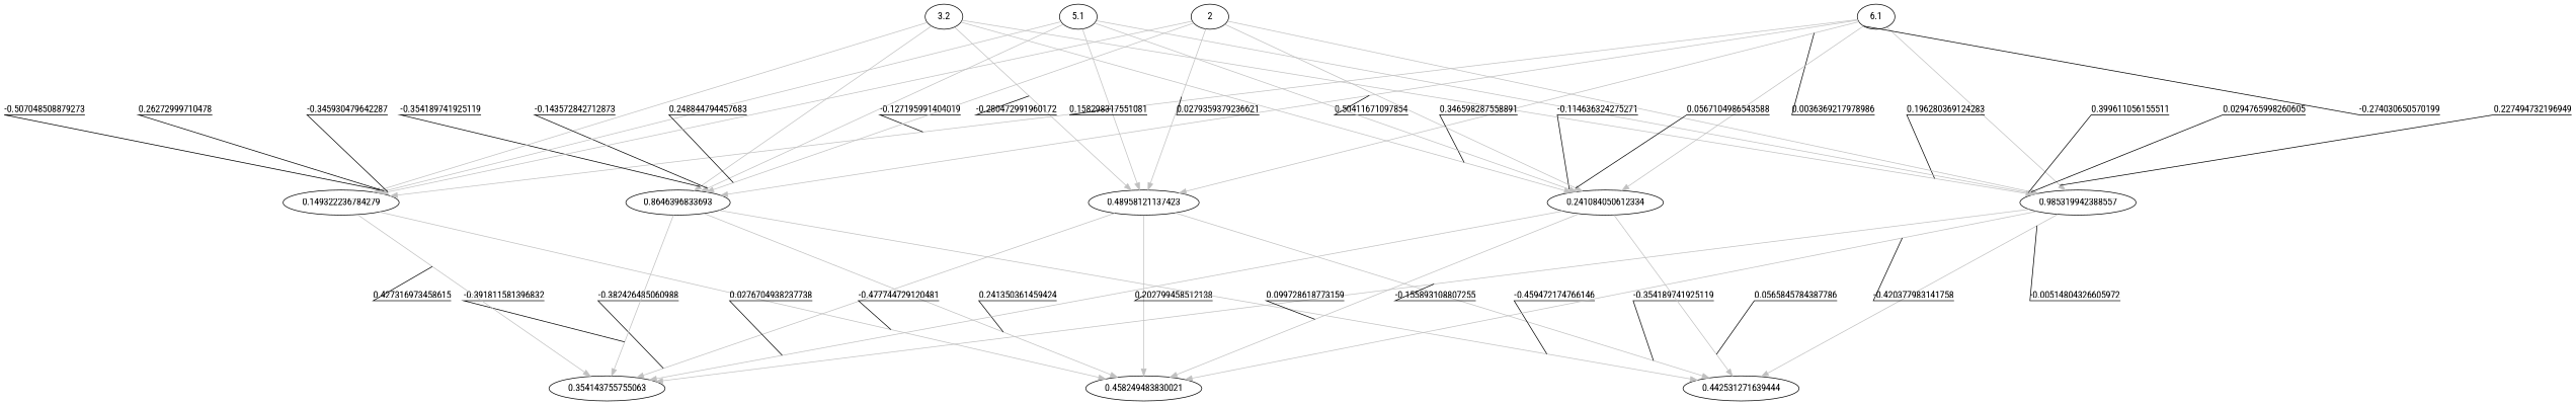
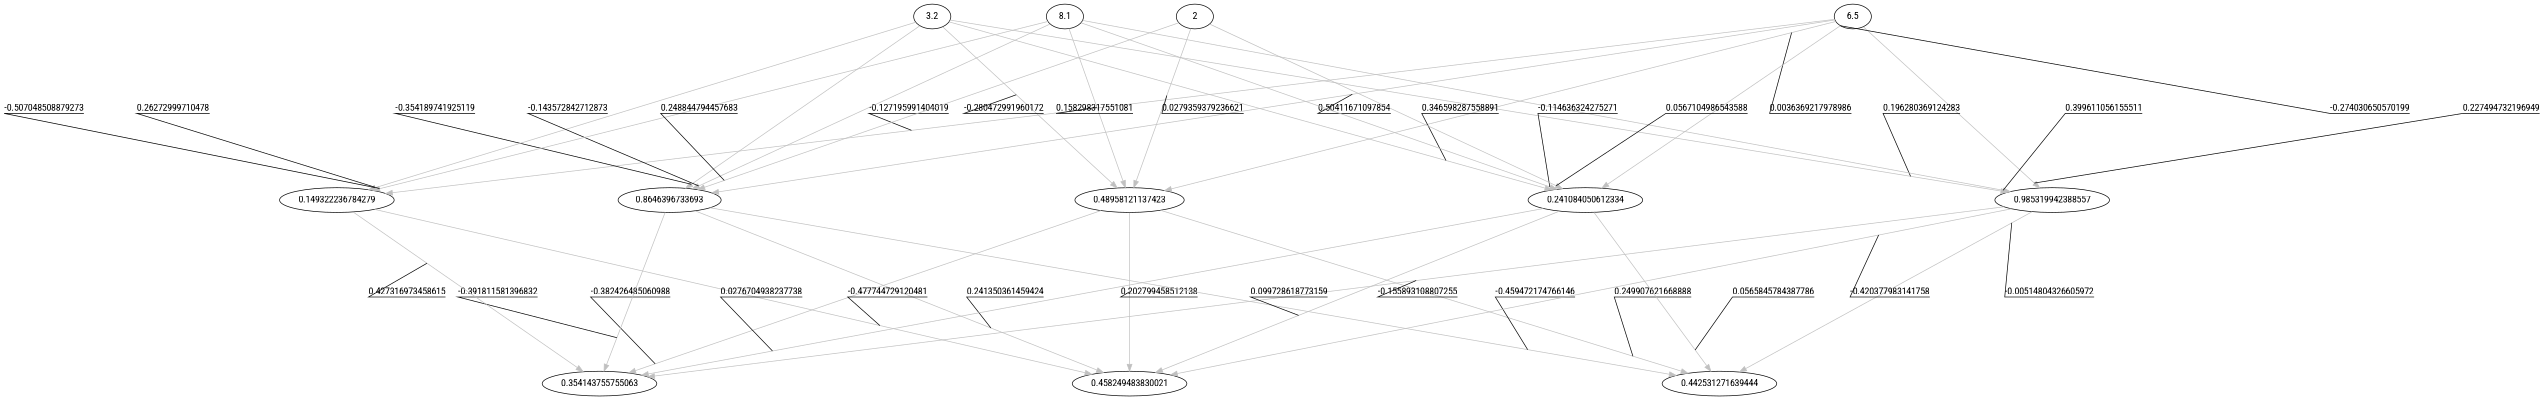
  digraph {
    fontname="Roboto Condensed"
    nodesep=1
    rankdir=TB
    ranksep=3
    splines=line
    node [fontname="Roboto Condensed"]
    edge [color=grey decorate=true fontname="Roboto Condensed"]
-   6.5 [label=6.1]
+   6.5
    3.2
-   5.1
+   5.1 [label=8.1]
    2
    0.48958121137423
-   0.8646396733693 [label=0.8646396833693]
+   0.8646396733693
    n7 [label=0.985319942388557]
    0.149322236784279
    0.241084050612334
    0.354143755755063
    0.442531271639444
    0.458249483830021
    subgraph sub_1 {
      rank=same
      6.5
      3.2
      5.1
      2
    }
    subgraph sub_2 {
      rank=same
      0.48958121137423
      0.8646396733693
      n7
      0.149322236784279
      0.241084050612334
    }
    subgraph sub_3 {
      rank=same
      0.354143755755063
      0.442531271639444
      0.458249483830021
    }
    6.5 -> 0.48958121137423 [label=0.0036369217978986]
    6.5 -> 0.8646396733693 [label=0.50411671097854]
    6.5 -> n7 [label=0.227494732196949]
    6.5 -> 0.149322236784279 [label=-0.127195991404019]
    6.5 -> 0.241084050612334 [label=-0.274030650570199]
    3.2 -> 0.48958121137423 [label=-0.280472991960172]
    3.2 -> 0.8646396733693 [label=-0.354189741925119]
    3.2 -> n7 [label=0.196280369124283]
    3.2 -> 0.149322236784279 [label=-0.507048508879273]
    3.2 -> 0.241084050612334 [label=0.346598287558891]
    5.1 -> 0.48958121137423 [label=0.158298317551081]
    5.1 -> 0.8646396733693 [label=-0.143572842712873]
    5.1 -> n7 [label=0.399611056155511]
    5.1 -> 0.149322236784279 [label=0.26272999710478]
    5.1 -> 0.241084050612334 [label=-0.114636324275271]
    2 -> 0.48958121137423 [label=0.0279359379236621]
    2 -> 0.8646396733693 [label=0.248844794457683]
-   2 -> n7 [label=0.0294765998260605]
-   2 -> 0.149322236784279 [label=-0.345930479642287]
    2 -> 0.241084050612334 [label=0.0567104986543588]
    0.48958121137423 -> 0.354143755755063 [label=-0.382426485060988]
-   0.48958121137423 -> 0.442531271639444 [label=-0.354189741925119]
+   0.48958121137423 -> 0.442531271639444 [label=0.249907621668888]
    0.48958121137423 -> 0.458249483830021 [label=0.202799458512138]
    0.8646396733693 -> 0.354143755755063 [label=-0.391811581396832]
    0.8646396733693 -> 0.442531271639444 [label=-0.459472174766146]
    0.8646396733693 -> 0.458249483830021 [label=0.241350361459424]
    n7 -> 0.354143755755063 [label=-0.155893108807255]
    n7 -> 0.442531271639444 [label=-0.00514804326605972]
    n7 -> 0.458249483830021 [label=-0.420377983141758]
    0.149322236784279 -> 0.354143755755063 [label=0.427316973458615]
    0.149322236784279 -> 0.458249483830021 [label=-0.477744729120481]
    0.241084050612334 -> 0.354143755755063 [label=0.0276704938237738]
    0.241084050612334 -> 0.442531271639444 [label=0.0565845784387786]
    0.241084050612334 -> 0.458249483830021 [label=0.099728618773159]
  }
